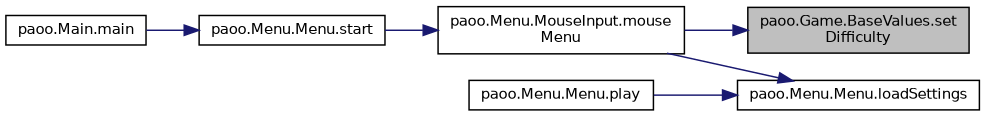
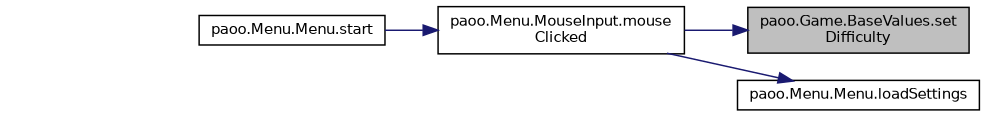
  digraph {
    rankdir=RL
    node [color=black fillcolor=white fontname=Helvetica fontsize=10 shape=record style=filled]
    edge [color=midnightblue dir=back fontname=Helvetica fontsize=10 labelfontname=Helvetica labelfontsize=10 style=solid]
    n1 [fillcolor=grey75 fontcolor=black height=0.2 label="paoo.Game.BaseValues.set\lDifficulty" width=0.4]
-   n2 [height=0.2 label="paoo.Menu.MouseInput.mouse\lMenu" width=0.4]
+   n2 [height=0.2 label="paoo.Menu.MouseInput.mouse\lClicked" width=0.4]
    n3 [height=0.2 label="paoo.Menu.Menu.loadSettings" width=0.4]
-   n4 [height=0.2 label="paoo.Menu.Menu.play" width=0.4]
    n5 [height=0.2 label="paoo.Menu.Menu.start" width=0.4]
-   n6 [height=0.2 label="paoo.Main.main" width=0.4]
    n1 -> n2
    n2 -> n5
    n3 -> n2
-   n3 -> n4
-   n5 -> n6
  }
